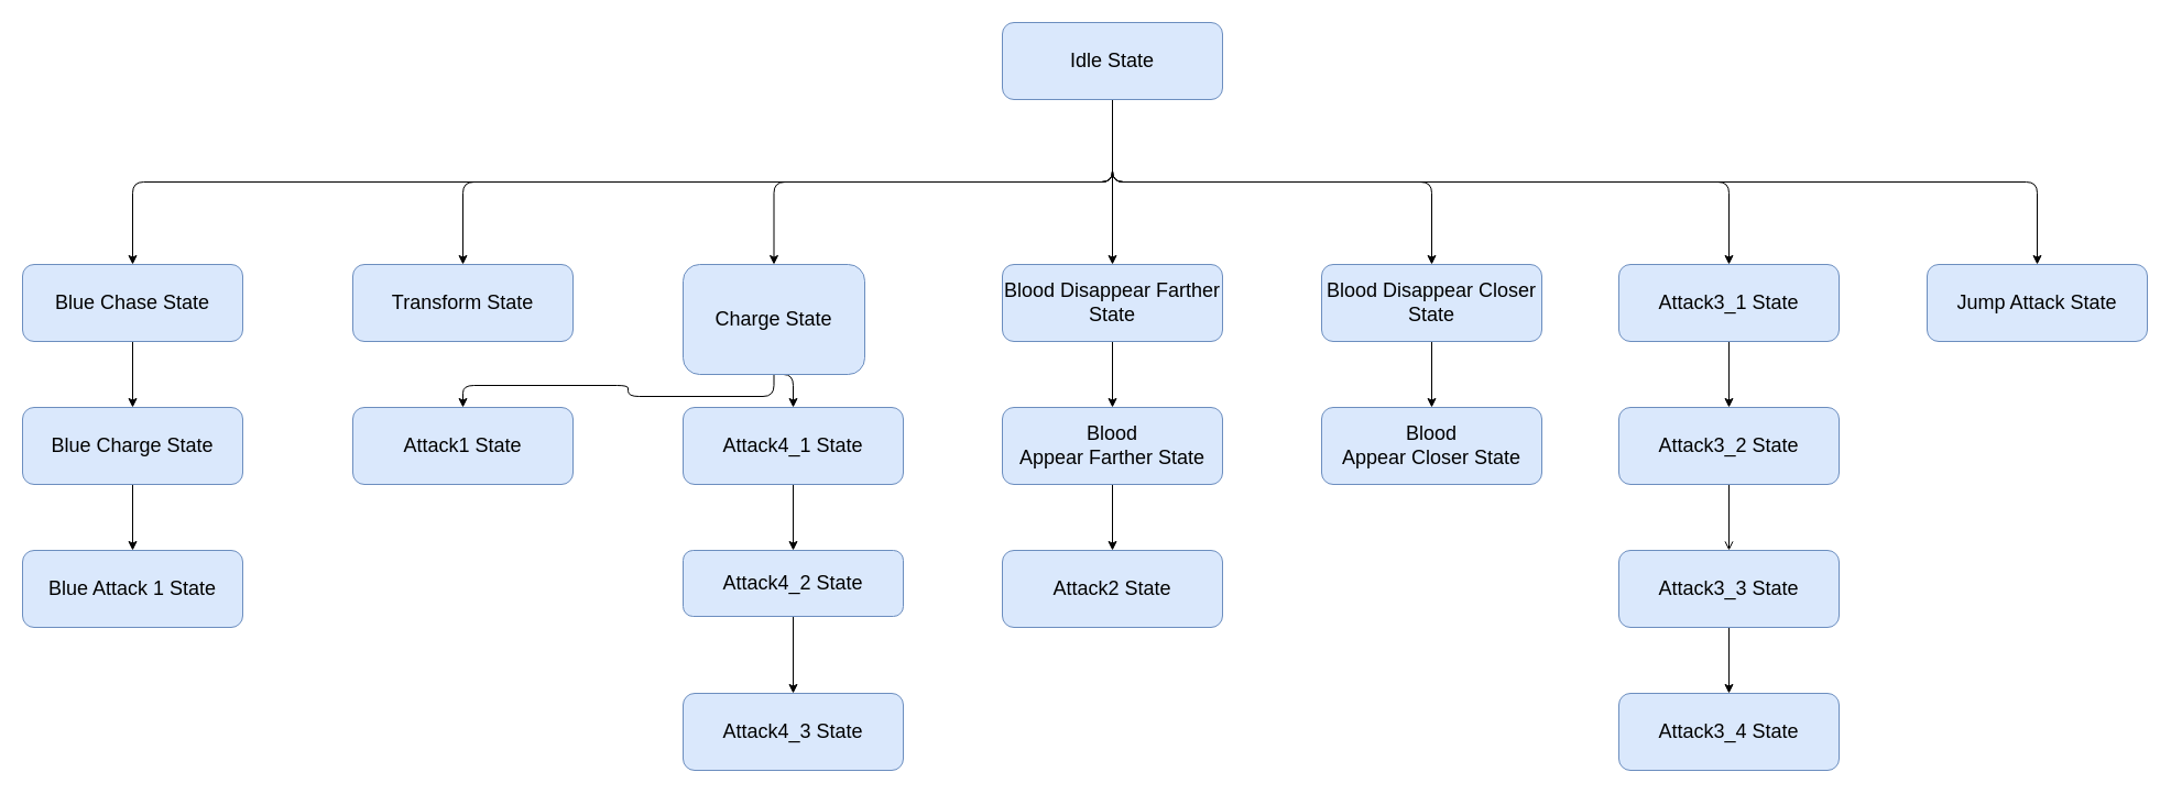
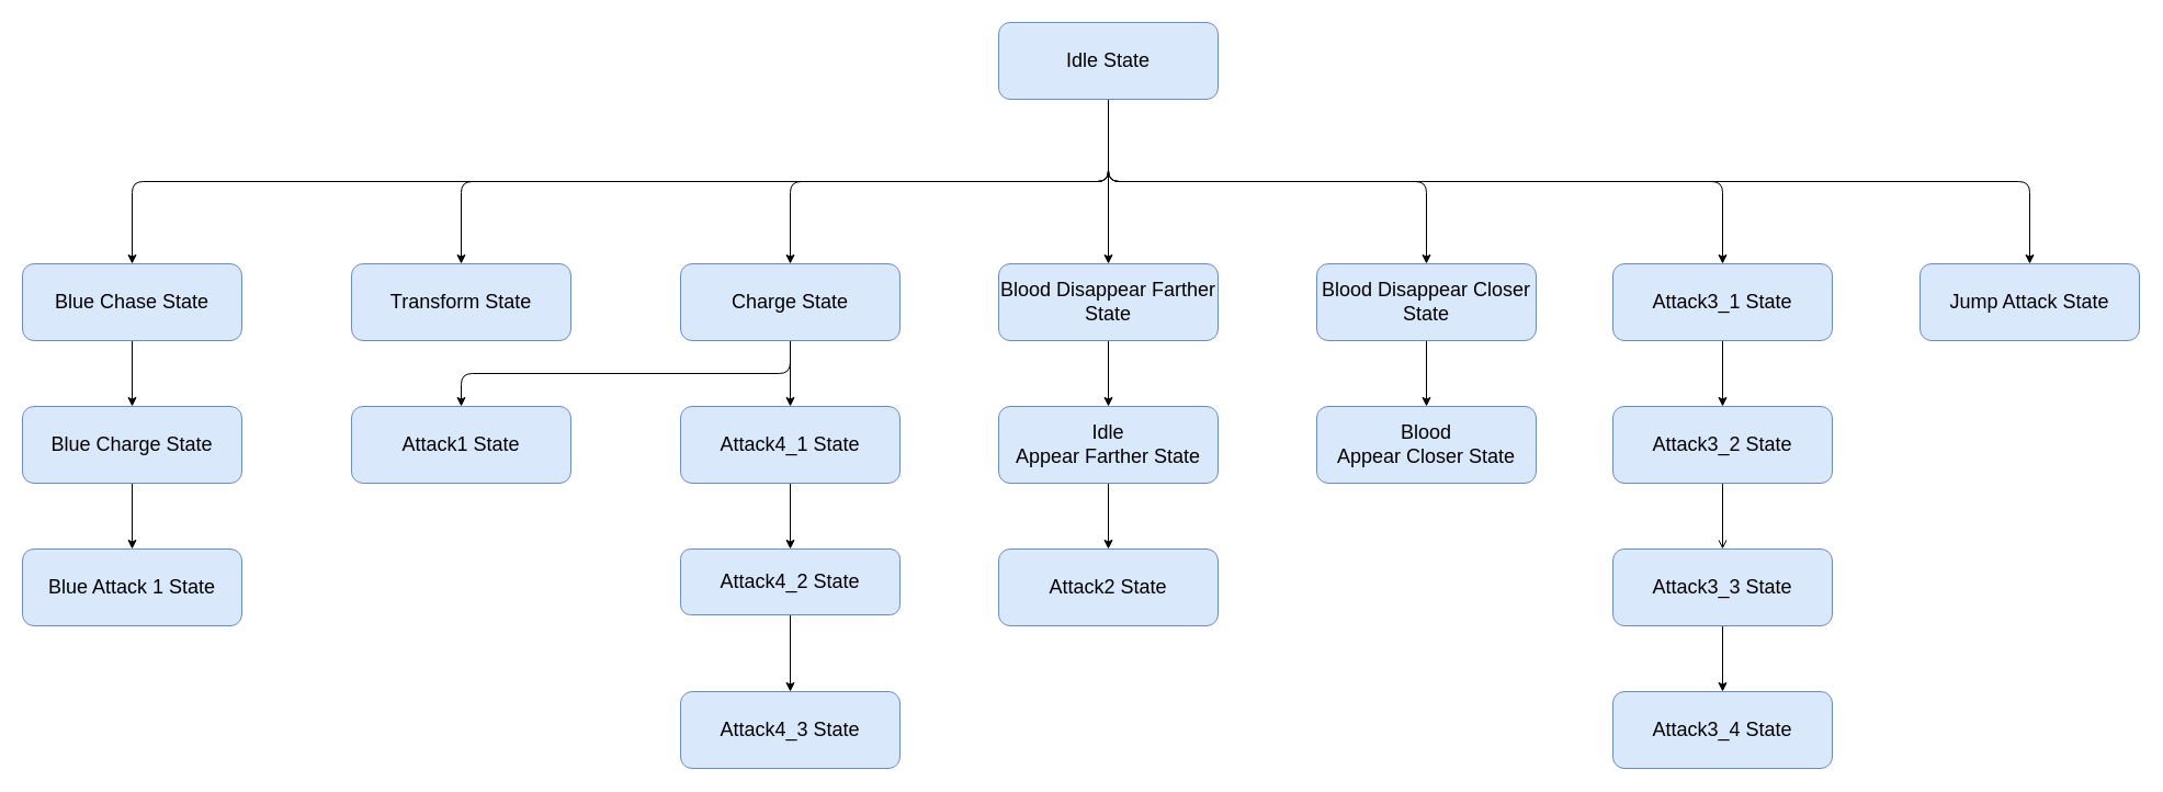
  <mxCell id="0" />
  <mxCell id="1" parent="0" />
  <mxCell id="2" style="edgeStyle=orthogonalEdgeStyle;rounded=1;jumpStyle=arc;orthogonalLoop=1;jettySize=auto;html=1;exitX=0.5;exitY=1;exitDx=0;exitDy=0;entryX=0.5;entryY=0;entryDx=0;entryDy=0;fontSize=20;" parent="1" source="9" target="17" edge="1"><mxGeometry relative="1" as="geometry" /></mxCell>
  <mxCell id="3" style="edgeStyle=orthogonalEdgeStyle;rounded=1;jumpStyle=arc;orthogonalLoop=1;jettySize=auto;html=1;exitX=0.5;exitY=1;exitDx=0;exitDy=0;entryX=0.5;entryY=0;entryDx=0;entryDy=0;" parent="1" source="9" target="21" edge="1"><mxGeometry relative="1" as="geometry" /></mxCell>
  <mxCell id="4" style="edgeStyle=orthogonalEdgeStyle;rounded=1;jumpStyle=arc;orthogonalLoop=1;jettySize=auto;html=1;exitX=0.5;exitY=1;exitDx=0;exitDy=0;entryX=0.5;entryY=0;entryDx=0;entryDy=0;" parent="1" source="9" target="26" edge="1"><mxGeometry relative="1" as="geometry" /></mxCell>
  <mxCell id="5" style="edgeStyle=orthogonalEdgeStyle;rounded=1;jumpStyle=arc;orthogonalLoop=1;jettySize=auto;html=1;exitX=0.5;exitY=1;exitDx=0;exitDy=0;entryX=0.5;entryY=0;entryDx=0;entryDy=0;" parent="1" source="9" target="30" edge="1"><mxGeometry relative="1" as="geometry" /></mxCell>
  <mxCell id="6" style="edgeStyle=orthogonalEdgeStyle;orthogonalLoop=1;jettySize=auto;html=1;exitX=0.5;exitY=1;exitDx=0;exitDy=0;entryX=0.5;entryY=0;entryDx=0;entryDy=0;rounded=1;" parent="1" source="9" target="32" edge="1"><mxGeometry relative="1" as="geometry" /></mxCell>
  <mxCell id="7" style="edgeStyle=orthogonalEdgeStyle;rounded=1;orthogonalLoop=1;jettySize=auto;html=1;exitX=0.5;exitY=1;exitDx=0;exitDy=0;entryX=0.5;entryY=0;entryDx=0;entryDy=0;" parent="1" source="9" target="13" edge="1"><mxGeometry relative="1" as="geometry" /></mxCell>
  <mxCell id="8" style="edgeStyle=orthogonalEdgeStyle;rounded=1;orthogonalLoop=1;jettySize=auto;html=1;exitX=0.5;exitY=1;exitDx=0;exitDy=0;" parent="1" source="9" target="18" edge="1"><mxGeometry relative="1" as="geometry" /></mxCell>
  <mxCell id="9" value="&lt;span style=&quot;font-size: 18px;&quot;&gt;Idle State&lt;br&gt;&lt;/span&gt;" style="rounded=1;whiteSpace=wrap;html=1;fillColor=#dae8fc;strokeColor=#6c8ebf;" parent="1" vertex="1"><mxGeometry x="910" y="20" width="200" height="70" as="geometry" /></mxCell>
  <mxCell id="10" style="edgeStyle=orthogonalEdgeStyle;rounded=1;orthogonalLoop=1;jettySize=auto;html=1;exitX=0.5;exitY=1;exitDx=0;exitDy=0;entryX=0.5;entryY=0;entryDx=0;entryDy=0;" parent="1" source="11" target="39" edge="1"><mxGeometry relative="1" as="geometry" /></mxCell>
  <mxCell id="11" value="&lt;span style=&quot;font-size: 18px;&quot;&gt;Attack4_1 State&lt;/span&gt;&lt;span style=&quot;font-size: 18px;&quot;&gt;&lt;br&gt;&lt;/span&gt;" style="rounded=1;whiteSpace=wrap;html=1;fillColor=#dae8fc;strokeColor=#6c8ebf;" parent="1" vertex="1"><mxGeometry x="620" y="370" width="200" height="70" as="geometry" /></mxCell>
  <mxCell id="12" style="edgeStyle=orthogonalEdgeStyle;rounded=1;orthogonalLoop=1;jettySize=auto;html=1;exitX=0.5;exitY=1;exitDx=0;exitDy=0;entryX=0.5;entryY=0;entryDx=0;entryDy=0;" parent="1" source="13" target="36" edge="1"><mxGeometry relative="1" as="geometry" /></mxCell>
  <mxCell id="13" value="&lt;span style=&quot;font-size: 18px;&quot;&gt;Attack3_1 State&lt;/span&gt;&lt;span style=&quot;font-size: 18px;&quot;&gt;&lt;br&gt;&lt;/span&gt;" style="rounded=1;whiteSpace=wrap;html=1;fillColor=#dae8fc;strokeColor=#6c8ebf;" parent="1" vertex="1"><mxGeometry x="1470" y="240" width="200" height="70" as="geometry" /></mxCell>
  <mxCell id="14" value="&lt;span style=&quot;font-size: 18px;&quot;&gt;Attack2 State&lt;/span&gt;&lt;span style=&quot;font-size: 18px;&quot;&gt;&lt;br&gt;&lt;/span&gt;" style="rounded=1;whiteSpace=wrap;html=1;fillColor=#dae8fc;strokeColor=#6c8ebf;" parent="1" vertex="1"><mxGeometry x="910" y="500" width="200" height="70" as="geometry" /></mxCell>
  <mxCell id="15" style="edgeStyle=orthogonalEdgeStyle;rounded=1;jumpStyle=arc;orthogonalLoop=1;jettySize=auto;html=1;exitX=0.5;exitY=1;exitDx=0;exitDy=0;entryX=0.5;entryY=0;entryDx=0;entryDy=0;fontSize=20;" parent="1" source="17" target="19" edge="1"><mxGeometry relative="1" as="geometry" /></mxCell>
  <mxCell id="16" style="edgeStyle=orthogonalEdgeStyle;rounded=1;jumpStyle=arc;orthogonalLoop=1;jettySize=auto;html=1;exitX=0.5;exitY=1;exitDx=0;exitDy=0;entryX=0.5;entryY=0;entryDx=0;entryDy=0;fontSize=20;" parent="1" source="17" target="11" edge="1"><mxGeometry relative="1" as="geometry" /></mxCell>
- <mxCell id="17" value="&lt;span style=&quot;font-size: 18px;&quot;&gt;Charge State&lt;br&gt;&lt;/span&gt;" style="rounded=1;whiteSpace=wrap;html=1;fillColor=#dae8fc;strokeColor=#6c8ebf;" parent="1" vertex="1"><mxGeometry x="620" y="240" width="165" height="100" as="geometry" /></mxCell>
+ <mxCell id="17" value="&lt;span style=&quot;font-size: 18px;&quot;&gt;Charge State&lt;br&gt;&lt;/span&gt;" style="rounded=1;whiteSpace=wrap;html=1;fillColor=#dae8fc;strokeColor=#6c8ebf;" parent="1" vertex="1"><mxGeometry x="620" y="240" width="200" height="70" as="geometry" /></mxCell>
  <mxCell id="18" value="&lt;span style=&quot;font-size: 18px;&quot;&gt;Jump Attack State&lt;/span&gt;&lt;span style=&quot;font-size: 18px;&quot;&gt;&lt;br&gt;&lt;/span&gt;" style="rounded=1;whiteSpace=wrap;html=1;fillColor=#dae8fc;strokeColor=#6c8ebf;" parent="1" vertex="1"><mxGeometry x="1750" y="240" width="200" height="70" as="geometry" /></mxCell>
  <mxCell id="19" value="&lt;span style=&quot;font-size: 18px;&quot;&gt;Attack1 State&lt;br&gt;&lt;/span&gt;" style="rounded=1;whiteSpace=wrap;html=1;fillColor=#dae8fc;strokeColor=#6c8ebf;" parent="1" vertex="1"><mxGeometry x="320" y="370" width="200" height="70" as="geometry" /></mxCell>
  <mxCell id="20" style="edgeStyle=orthogonalEdgeStyle;rounded=1;jumpStyle=arc;orthogonalLoop=1;jettySize=auto;html=1;exitX=0.5;exitY=1;exitDx=0;exitDy=0;entryX=0.5;entryY=0;entryDx=0;entryDy=0;fontSize=20;" parent="1" source="21" target="23" edge="1"><mxGeometry relative="1" as="geometry" /></mxCell>
  <mxCell id="21" value="&lt;span style=&quot;font-size: 18px;&quot;&gt;Blood Disappear Farther State&lt;br&gt;&lt;/span&gt;" style="rounded=1;whiteSpace=wrap;html=1;fillColor=#dae8fc;strokeColor=#6c8ebf;" parent="1" vertex="1"><mxGeometry x="910" y="240" width="200" height="70" as="geometry" /></mxCell>
  <mxCell id="22" style="edgeStyle=orthogonalEdgeStyle;rounded=1;jumpStyle=arc;orthogonalLoop=1;jettySize=auto;html=1;exitX=0.5;exitY=1;exitDx=0;exitDy=0;entryX=0.5;entryY=0;entryDx=0;entryDy=0;fontSize=20;" parent="1" source="23" target="14" edge="1"><mxGeometry relative="1" as="geometry" /></mxCell>
- <mxCell id="23" value="&lt;span style=&quot;font-size: 18px;&quot;&gt;Blood Appear&amp;nbsp;&lt;/span&gt;&lt;span style=&quot;font-size: 18px;&quot;&gt;Farther&amp;nbsp;&lt;/span&gt;&lt;span style=&quot;font-size: 18px;&quot;&gt;State&lt;br&gt;&lt;/span&gt;" style="rounded=1;whiteSpace=wrap;html=1;fillColor=#dae8fc;strokeColor=#6c8ebf;" parent="1" vertex="1"><mxGeometry x="910" y="370" width="200" height="70" as="geometry" /></mxCell>
+ <mxCell id="23" value="&lt;span style=&quot;font-size: 18px;&quot;&gt;Idle Appear&amp;nbsp;&lt;/span&gt;&lt;span style=&quot;font-size: 18px;&quot;&gt;Farther&amp;nbsp;&lt;/span&gt;&lt;span style=&quot;font-size: 18px;&quot;&gt;State&lt;br&gt;&lt;/span&gt;" style="rounded=1;whiteSpace=wrap;html=1;fillColor=#dae8fc;strokeColor=#6c8ebf;" parent="1" vertex="1"><mxGeometry x="910" y="370" width="200" height="70" as="geometry" /></mxCell>
  <mxCell id="24" value="&lt;span style=&quot;font-size: 18px;&quot;&gt;Blood Appear&amp;nbsp;&lt;/span&gt;&lt;span style=&quot;font-size: 18px;&quot;&gt;Closer&amp;nbsp;&lt;/span&gt;&lt;span style=&quot;font-size: 18px;&quot;&gt;State&lt;/span&gt;&lt;span style=&quot;font-size: 18px;&quot;&gt;&lt;br&gt;&lt;/span&gt;" style="rounded=1;whiteSpace=wrap;html=1;fillColor=#dae8fc;strokeColor=#6c8ebf;" parent="1" vertex="1"><mxGeometry x="1200" y="370" width="200" height="70" as="geometry" /></mxCell>
  <mxCell id="25" style="edgeStyle=orthogonalEdgeStyle;rounded=1;jumpStyle=arc;orthogonalLoop=1;jettySize=auto;html=1;exitX=0.5;exitY=1;exitDx=0;exitDy=0;entryX=0.5;entryY=0;entryDx=0;entryDy=0;" parent="1" source="26" target="28" edge="1"><mxGeometry relative="1" as="geometry" /></mxCell>
  <mxCell id="26" value="&lt;span style=&quot;font-size: 18px;&quot;&gt;Blue Chase State&lt;/span&gt;&lt;span style=&quot;font-size: 18px;&quot;&gt;&lt;br&gt;&lt;/span&gt;" style="rounded=1;whiteSpace=wrap;html=1;fillColor=#dae8fc;strokeColor=#6c8ebf;" parent="1" vertex="1"><mxGeometry x="20" y="240" width="200" height="70" as="geometry" /></mxCell>
  <mxCell id="27" style="edgeStyle=orthogonalEdgeStyle;rounded=1;jumpStyle=arc;orthogonalLoop=1;jettySize=auto;html=1;exitX=0.5;exitY=1;exitDx=0;exitDy=0;entryX=0.5;entryY=0;entryDx=0;entryDy=0;" parent="1" source="28" target="29" edge="1"><mxGeometry relative="1" as="geometry" /></mxCell>
  <mxCell id="28" value="&lt;span style=&quot;font-size: 18px;&quot;&gt;Blue Charge State&lt;/span&gt;&lt;span style=&quot;font-size: 18px;&quot;&gt;&lt;br&gt;&lt;/span&gt;" style="rounded=1;whiteSpace=wrap;html=1;fillColor=#dae8fc;strokeColor=#6c8ebf;" parent="1" vertex="1"><mxGeometry x="20" y="370" width="200" height="70" as="geometry" /></mxCell>
  <mxCell id="29" value="&lt;span style=&quot;font-size: 18px;&quot;&gt;Blue Attack 1 State&lt;/span&gt;&lt;span style=&quot;font-size: 18px;&quot;&gt;&lt;br&gt;&lt;/span&gt;" style="rounded=1;whiteSpace=wrap;html=1;fillColor=#dae8fc;strokeColor=#6c8ebf;" parent="1" vertex="1"><mxGeometry x="20" y="500" width="200" height="70" as="geometry" /></mxCell>
  <mxCell id="30" value="&lt;span style=&quot;font-size: 18px;&quot;&gt;Transform State&lt;/span&gt;&lt;span style=&quot;font-size: 18px;&quot;&gt;&lt;br&gt;&lt;/span&gt;" style="rounded=1;whiteSpace=wrap;html=1;fillColor=#dae8fc;strokeColor=#6c8ebf;" parent="1" vertex="1"><mxGeometry x="320" y="240" width="200" height="70" as="geometry" /></mxCell>
  <mxCell id="31" style="edgeStyle=orthogonalEdgeStyle;rounded=0;orthogonalLoop=1;jettySize=auto;html=1;exitX=0.5;exitY=1;exitDx=0;exitDy=0;entryX=0.5;entryY=0;entryDx=0;entryDy=0;" parent="1" source="32" target="24" edge="1"><mxGeometry relative="1" as="geometry" /></mxCell>
  <mxCell id="32" value="&lt;span style=&quot;font-size: 18px;&quot;&gt;Blood Disappear Closer State&lt;/span&gt;&lt;span style=&quot;font-size: 18px;&quot;&gt;&lt;br&gt;&lt;/span&gt;" style="rounded=1;whiteSpace=wrap;html=1;fillColor=#dae8fc;strokeColor=#6c8ebf;" parent="1" vertex="1"><mxGeometry x="1200" y="240" width="200" height="70" as="geometry" /></mxCell>
  <mxCell id="33" style="edgeStyle=orthogonalEdgeStyle;rounded=1;orthogonalLoop=1;jettySize=auto;html=1;exitX=0.5;exitY=1;exitDx=0;exitDy=0;entryX=0.5;entryY=0;entryDx=0;entryDy=0;" parent="1" source="34" target="37" edge="1"><mxGeometry relative="1" as="geometry" /></mxCell>
  <mxCell id="34" value="&lt;span style=&quot;font-size: 18px;&quot;&gt;Attack3_3 State&lt;/span&gt;&lt;span style=&quot;font-size: 18px;&quot;&gt;&lt;br&gt;&lt;/span&gt;" style="rounded=1;whiteSpace=wrap;html=1;fillColor=#dae8fc;strokeColor=#6c8ebf;" parent="1" vertex="1"><mxGeometry x="1470" y="500" width="200" height="70" as="geometry" /></mxCell>
  <mxCell id="35" style="edgeStyle=orthogonalEdgeStyle;rounded=1;orthogonalLoop=1;jettySize=auto;html=1;exitX=0.5;exitY=1;exitDx=0;exitDy=0;endArrow=open;" parent="1" source="36" target="34" edge="1"><mxGeometry relative="1" as="geometry" /></mxCell>
  <mxCell id="36" value="&lt;span style=&quot;font-size: 18px;&quot;&gt;Attack3_2 State&lt;/span&gt;&lt;span style=&quot;font-size: 18px;&quot;&gt;&lt;br&gt;&lt;/span&gt;" style="rounded=1;whiteSpace=wrap;html=1;fillColor=#dae8fc;strokeColor=#6c8ebf;" parent="1" vertex="1"><mxGeometry x="1470" y="370" width="200" height="70" as="geometry" /></mxCell>
  <mxCell id="37" value="&lt;span style=&quot;font-size: 18px;&quot;&gt;Attack3_4 State&lt;/span&gt;&lt;span style=&quot;font-size: 18px;&quot;&gt;&lt;br&gt;&lt;/span&gt;" style="rounded=1;whiteSpace=wrap;html=1;fillColor=#dae8fc;strokeColor=#6c8ebf;" parent="1" vertex="1"><mxGeometry x="1470" y="630" width="200" height="70" as="geometry" /></mxCell>
  <mxCell id="38" style="edgeStyle=orthogonalEdgeStyle;rounded=1;orthogonalLoop=1;jettySize=auto;html=1;exitX=0.5;exitY=1;exitDx=0;exitDy=0;" parent="1" source="39" target="40" edge="1"><mxGeometry relative="1" as="geometry" /></mxCell>
  <mxCell id="39" value="&lt;span style=&quot;font-size: 18px;&quot;&gt;Attack4_2 State&lt;/span&gt;&lt;span style=&quot;font-size: 18px;&quot;&gt;&lt;br&gt;&lt;/span&gt;" style="rounded=1;whiteSpace=wrap;html=1;fillColor=#dae8fc;strokeColor=#6c8ebf;" parent="1" vertex="1"><mxGeometry x="620" y="500" width="200" height="60" as="geometry" /></mxCell>
  <mxCell id="40" value="&lt;span style=&quot;font-size: 18px;&quot;&gt;Attack4_3 State&lt;/span&gt;&lt;span style=&quot;font-size: 18px;&quot;&gt;&lt;br&gt;&lt;/span&gt;" style="rounded=1;whiteSpace=wrap;html=1;fillColor=#dae8fc;strokeColor=#6c8ebf;" parent="1" vertex="1"><mxGeometry x="620" y="630" width="200" height="70" as="geometry" /></mxCell>
